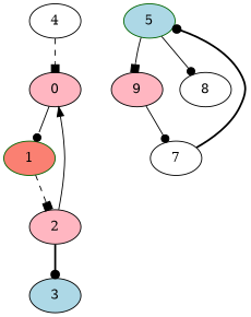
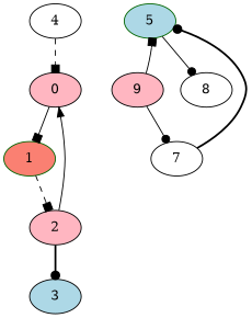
  digraph {
    node [color=black fillcolor=lightpink style=filled]
    edge [arrowhead=box style=solid]
    n1 [label=0]
    n2 [color=darkgreen fillcolor=salmon label=1]
    n3 [label=2]
    n4 [fillcolor=lightblue label=3]
    n5 [fillcolor=white label=4]
    n6 [color=darkgreen fillcolor=lightblue label=5]
    n7 [label=9]
    n8 [fillcolor=white label=8]
    n9 [fillcolor=white label=7]
-   n1 -> n2 [arrowhead=dot]
+   n1 -> n2
    n2 -> n3 [style=dashed]
    n3 -> n1 [arrowhead=normal]
    n3 -> n4 [arrowhead=dot style=bold]
    n5 -> n1 [style=dashed]
-   n6 -> n7
+   n7 -> n6
    n6 -> n8 [arrowhead=dot]
    n7 -> n9 [arrowhead=dot]
    n9 -> n6 [arrowhead=dot style=bold]
  }
